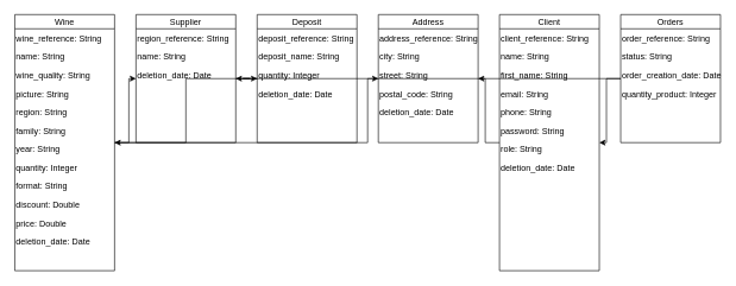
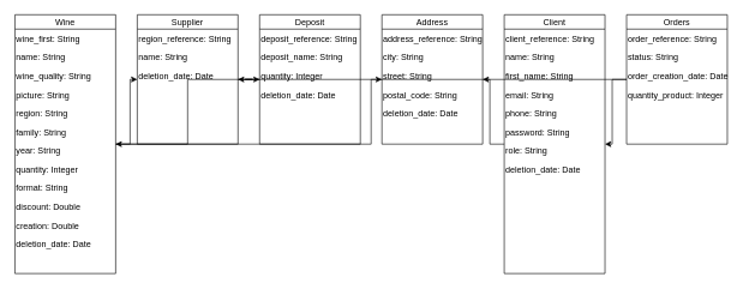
  <mxCell id="0" />
  <mxCell id="1" parent="0" />
  <mxCell id="2" value="Wine" style="shape=swimlane;childLayout=stackLayout;horizontal=1;startSize=20;horizontalStack=0;resizeParent=1;resizeParentMax=0;resizeLast=0;collapsible=1;dropTarget=0;" vertex="1" connectable="0" parent="1"><mxGeometry x="20" y="20" width="140" height="360" as="geometry" /></mxCell>
- <mxCell id="3" value="wine_reference: String" style="text;html=1;strokeColor=none;fillColor=none;" vertex="1" connectable="0" parent="2"><mxGeometry y="20" width="140" height="26" as="geometry" /></mxCell>
+ <mxCell id="3" value="wine_first: String" style="text;html=1;strokeColor=none;fillColor=none;" vertex="1" connectable="0" parent="2"><mxGeometry y="20" width="140" height="26" as="geometry" /></mxCell>
  <mxCell id="4" value="name: String" style="text;html=1;strokeColor=none;fillColor=none;" vertex="1" connectable="0" parent="2"><mxGeometry y="46" width="140" height="26" as="geometry" /></mxCell>
  <mxCell id="5" value="wine_quality: String" style="text;html=1;strokeColor=none;fillColor=none;" vertex="1" connectable="0" parent="2"><mxGeometry y="72" width="140" height="26" as="geometry" /></mxCell>
  <mxCell id="6" value="picture: String" style="text;html=1;strokeColor=none;fillColor=none;" vertex="1" connectable="0" parent="2"><mxGeometry y="98" width="140" height="26" as="geometry" /></mxCell>
  <mxCell id="7" value="region: String" style="text;html=1;strokeColor=none;fillColor=none;" vertex="1" connectable="0" parent="2"><mxGeometry y="124" width="140" height="26" as="geometry" /></mxCell>
  <mxCell id="8" value="family: String" style="text;html=1;strokeColor=none;fillColor=none;" vertex="1" connectable="0" parent="2"><mxGeometry y="150" width="140" height="26" as="geometry" /></mxCell>
  <mxCell id="9" value="year: String" style="text;html=1;strokeColor=none;fillColor=none;" vertex="1" connectable="0" parent="2"><mxGeometry y="176" width="140" height="26" as="geometry" /></mxCell>
  <mxCell id="10" value="quantity: Integer" style="text;html=1;strokeColor=none;fillColor=none;" vertex="1" connectable="0" parent="2"><mxGeometry y="202" width="140" height="26" as="geometry" /></mxCell>
  <mxCell id="11" value="format: String" style="text;html=1;strokeColor=none;fillColor=none;" vertex="1" connectable="0" parent="2"><mxGeometry y="228" width="140" height="26" as="geometry" /></mxCell>
  <mxCell id="12" value="discount: Double" style="text;html=1;strokeColor=none;fillColor=none;" vertex="1" connectable="0" parent="2"><mxGeometry y="254" width="140" height="26" as="geometry" /></mxCell>
- <mxCell id="13" value="price: Double" style="text;html=1;strokeColor=none;fillColor=none;" vertex="1" connectable="0" parent="2"><mxGeometry y="280" width="140" height="26" as="geometry" /></mxCell>
+ <mxCell id="13" value="creation: Double" style="text;html=1;strokeColor=none;fillColor=none;" vertex="1" connectable="0" parent="2"><mxGeometry y="280" width="140" height="26" as="geometry" /></mxCell>
  <mxCell id="14" value="deletion_date: Date" style="text;html=1;strokeColor=none;fillColor=none;" vertex="1" connectable="0" parent="2"><mxGeometry y="306" width="140" height="26" as="geometry" /></mxCell>
  <mxCell id="15" value="Supplier" style="shape=swimlane;childLayout=stackLayout;horizontal=1;startSize=20;horizontalStack=0;resizeParent=1;resizeParentMax=0;resizeLast=0;collapsible=1;dropTarget=0;" vertex="1" connectable="0" parent="1"><mxGeometry x="190" y="20" width="140" height="180" as="geometry" /></mxCell>
  <mxCell id="16" value="region_reference: String" style="text;html=1;strokeColor=none;fillColor=none;" vertex="1" connectable="0" parent="15"><mxGeometry y="20" width="140" height="26" as="geometry" /></mxCell>
  <mxCell id="17" value="name: String" style="text;html=1;strokeColor=none;fillColor=none;" vertex="1" connectable="0" parent="15"><mxGeometry y="46" width="140" height="26" as="geometry" /></mxCell>
  <mxCell id="18" value="deletion_date: Date" style="text;html=1;strokeColor=none;fillColor=none;" vertex="1" connectable="0" parent="15"><mxGeometry y="72" width="140" height="26" as="geometry" /></mxCell>
  <mxCell id="19" value="Deposit" style="shape=swimlane;childLayout=stackLayout;horizontal=1;startSize=20;horizontalStack=0;resizeParent=1;resizeParentMax=0;resizeLast=0;collapsible=1;dropTarget=0;" vertex="1" connectable="0" parent="1"><mxGeometry x="360" y="20" width="140" height="180" as="geometry" /></mxCell>
  <mxCell id="20" value="deposit_reference: String" style="text;html=1;strokeColor=none;fillColor=none;" vertex="1" connectable="0" parent="19"><mxGeometry y="20" width="140" height="26" as="geometry" /></mxCell>
  <mxCell id="21" value="deposit_name: String" style="text;html=1;strokeColor=none;fillColor=none;" vertex="1" connectable="0" parent="19"><mxGeometry y="46" width="140" height="26" as="geometry" /></mxCell>
  <mxCell id="22" value="quantity: Integer" style="text;html=1;strokeColor=none;fillColor=none;" vertex="1" connectable="0" parent="19"><mxGeometry y="72" width="140" height="26" as="geometry" /></mxCell>
  <mxCell id="23" value="deletion_date: Date" style="text;html=1;strokeColor=none;fillColor=none;" vertex="1" connectable="0" parent="19"><mxGeometry y="98" width="140" height="26" as="geometry" /></mxCell>
  <mxCell id="24" value="Address" style="shape=swimlane;childLayout=stackLayout;horizontal=1;startSize=20;horizontalStack=0;resizeParent=1;resizeParentMax=0;resizeLast=0;collapsible=1;dropTarget=0;" vertex="1" connectable="0" parent="1"><mxGeometry x="530" y="20" width="140" height="180" as="geometry" /></mxCell>
  <mxCell id="25" value="address_reference: String" style="text;html=1;strokeColor=none;fillColor=none;" vertex="1" connectable="0" parent="24"><mxGeometry y="20" width="140" height="26" as="geometry" /></mxCell>
  <mxCell id="26" value="city: String" style="text;html=1;strokeColor=none;fillColor=none;" vertex="1" connectable="0" parent="24"><mxGeometry y="46" width="140" height="26" as="geometry" /></mxCell>
  <mxCell id="27" value="street: String" style="text;html=1;strokeColor=none;fillColor=none;" vertex="1" connectable="0" parent="24"><mxGeometry y="72" width="140" height="26" as="geometry" /></mxCell>
  <mxCell id="28" value="postal_code: String" style="text;html=1;strokeColor=none;fillColor=none;" vertex="1" connectable="0" parent="24"><mxGeometry y="98" width="140" height="26" as="geometry" /></mxCell>
  <mxCell id="29" value="deletion_date: Date" style="text;html=1;strokeColor=none;fillColor=none;" vertex="1" connectable="0" parent="24"><mxGeometry y="124" width="140" height="26" as="geometry" /></mxCell>
  <mxCell id="30" value="Client" style="shape=swimlane;childLayout=stackLayout;horizontal=1;startSize=20;horizontalStack=0;resizeParent=1;resizeParentMax=0;resizeLast=0;collapsible=1;dropTarget=0;" vertex="1" connectable="0" parent="1"><mxGeometry x="700" y="20" width="140" height="360" as="geometry" /></mxCell>
  <mxCell id="31" value="client_reference: String" style="text;html=1;strokeColor=none;fillColor=none;" vertex="1" connectable="0" parent="30"><mxGeometry y="20" width="140" height="26" as="geometry" /></mxCell>
  <mxCell id="32" value="name: String" style="text;html=1;strokeColor=none;fillColor=none;" vertex="1" connectable="0" parent="30"><mxGeometry y="46" width="140" height="26" as="geometry" /></mxCell>
  <mxCell id="33" value="first_name: String" style="text;html=1;strokeColor=none;fillColor=none;" vertex="1" connectable="0" parent="30"><mxGeometry y="72" width="140" height="26" as="geometry" /></mxCell>
  <mxCell id="34" value="email: String" style="text;html=1;strokeColor=none;fillColor=none;" vertex="1" connectable="0" parent="30"><mxGeometry y="98" width="140" height="26" as="geometry" /></mxCell>
  <mxCell id="35" value="phone: String" style="text;html=1;strokeColor=none;fillColor=none;" vertex="1" connectable="0" parent="30"><mxGeometry y="124" width="140" height="26" as="geometry" /></mxCell>
  <mxCell id="36" value="password: String" style="text;html=1;strokeColor=none;fillColor=none;" vertex="1" connectable="0" parent="30"><mxGeometry y="150" width="140" height="26" as="geometry" /></mxCell>
  <mxCell id="37" value="role: String" style="text;html=1;strokeColor=none;fillColor=none;" vertex="1" connectable="0" parent="30"><mxGeometry y="176" width="140" height="26" as="geometry" /></mxCell>
  <mxCell id="38" value="deletion_date: Date" style="text;html=1;strokeColor=none;fillColor=none;" vertex="1" connectable="0" parent="30"><mxGeometry y="202" width="140" height="26" as="geometry" /></mxCell>
  <mxCell id="39" value="Orders" style="shape=swimlane;childLayout=stackLayout;horizontal=1;startSize=20;horizontalStack=0;resizeParent=1;resizeParentMax=0;resizeLast=0;collapsible=1;dropTarget=0;" vertex="1" connectable="0" parent="1"><mxGeometry x="870" y="20" width="140" height="180" as="geometry" /></mxCell>
  <mxCell id="40" value="order_reference: String" style="text;html=1;strokeColor=none;fillColor=none;" vertex="1" connectable="0" parent="39"><mxGeometry y="20" width="140" height="26" as="geometry" /></mxCell>
  <mxCell id="41" value="status: String" style="text;html=1;strokeColor=none;fillColor=none;" vertex="1" connectable="0" parent="39"><mxGeometry y="46" width="140" height="26" as="geometry" /></mxCell>
  <mxCell id="42" value="order_creation_date: Date" style="text;html=1;strokeColor=none;fillColor=none;" vertex="1" connectable="0" parent="39"><mxGeometry y="72" width="140" height="26" as="geometry" /></mxCell>
  <mxCell id="43" value="quantity_product: Integer" style="text;html=1;strokeColor=none;fillColor=none;" vertex="1" connectable="0" parent="39"><mxGeometry y="98" width="140" height="26" as="geometry" /></mxCell>
  <mxCell id="44" style="edgeStyle=orthogonalEdgeStyle;rounded=0;orthogonalLoop=1;jettySize=auto;html=1;" edge="1" parent="1" source="2" target="15"><mxGeometry relative="1" as="geometry" /></mxCell>
  <mxCell id="45" style="edgeStyle=orthogonalEdgeStyle;rounded=0;orthogonalLoop=1;jettySize=auto;html=1;" edge="1" parent="1" source="2" target="19"><mxGeometry relative="1" as="geometry" /></mxCell>
  <mxCell id="46" style="edgeStyle=orthogonalEdgeStyle;rounded=0;orthogonalLoop=1;jettySize=auto;html=1;" edge="1" parent="1" source="19" target="15"><mxGeometry relative="1" as="geometry" /></mxCell>
  <mxCell id="47" style="edgeStyle=orthogonalEdgeStyle;rounded=0;orthogonalLoop=1;jettySize=auto;html=1;" edge="1" parent="1" source="15" target="24"><mxGeometry relative="1" as="geometry" /></mxCell>
  <mxCell id="48" style="edgeStyle=orthogonalEdgeStyle;rounded=0;orthogonalLoop=1;jettySize=auto;html=1;" edge="1" parent="1" source="30" target="24"><mxGeometry relative="1" as="geometry" /></mxCell>
  <mxCell id="49" style="edgeStyle=orthogonalEdgeStyle;rounded=0;orthogonalLoop=1;jettySize=auto;html=1;" edge="1" parent="1" source="39" target="30"><mxGeometry relative="1" as="geometry" /></mxCell>
  <mxCell id="50" style="edgeStyle=orthogonalEdgeStyle;rounded=0;orthogonalLoop=1;jettySize=auto;html=1;" edge="1" parent="1" source="39" target="2"><mxGeometry relative="1" as="geometry" /></mxCell>
